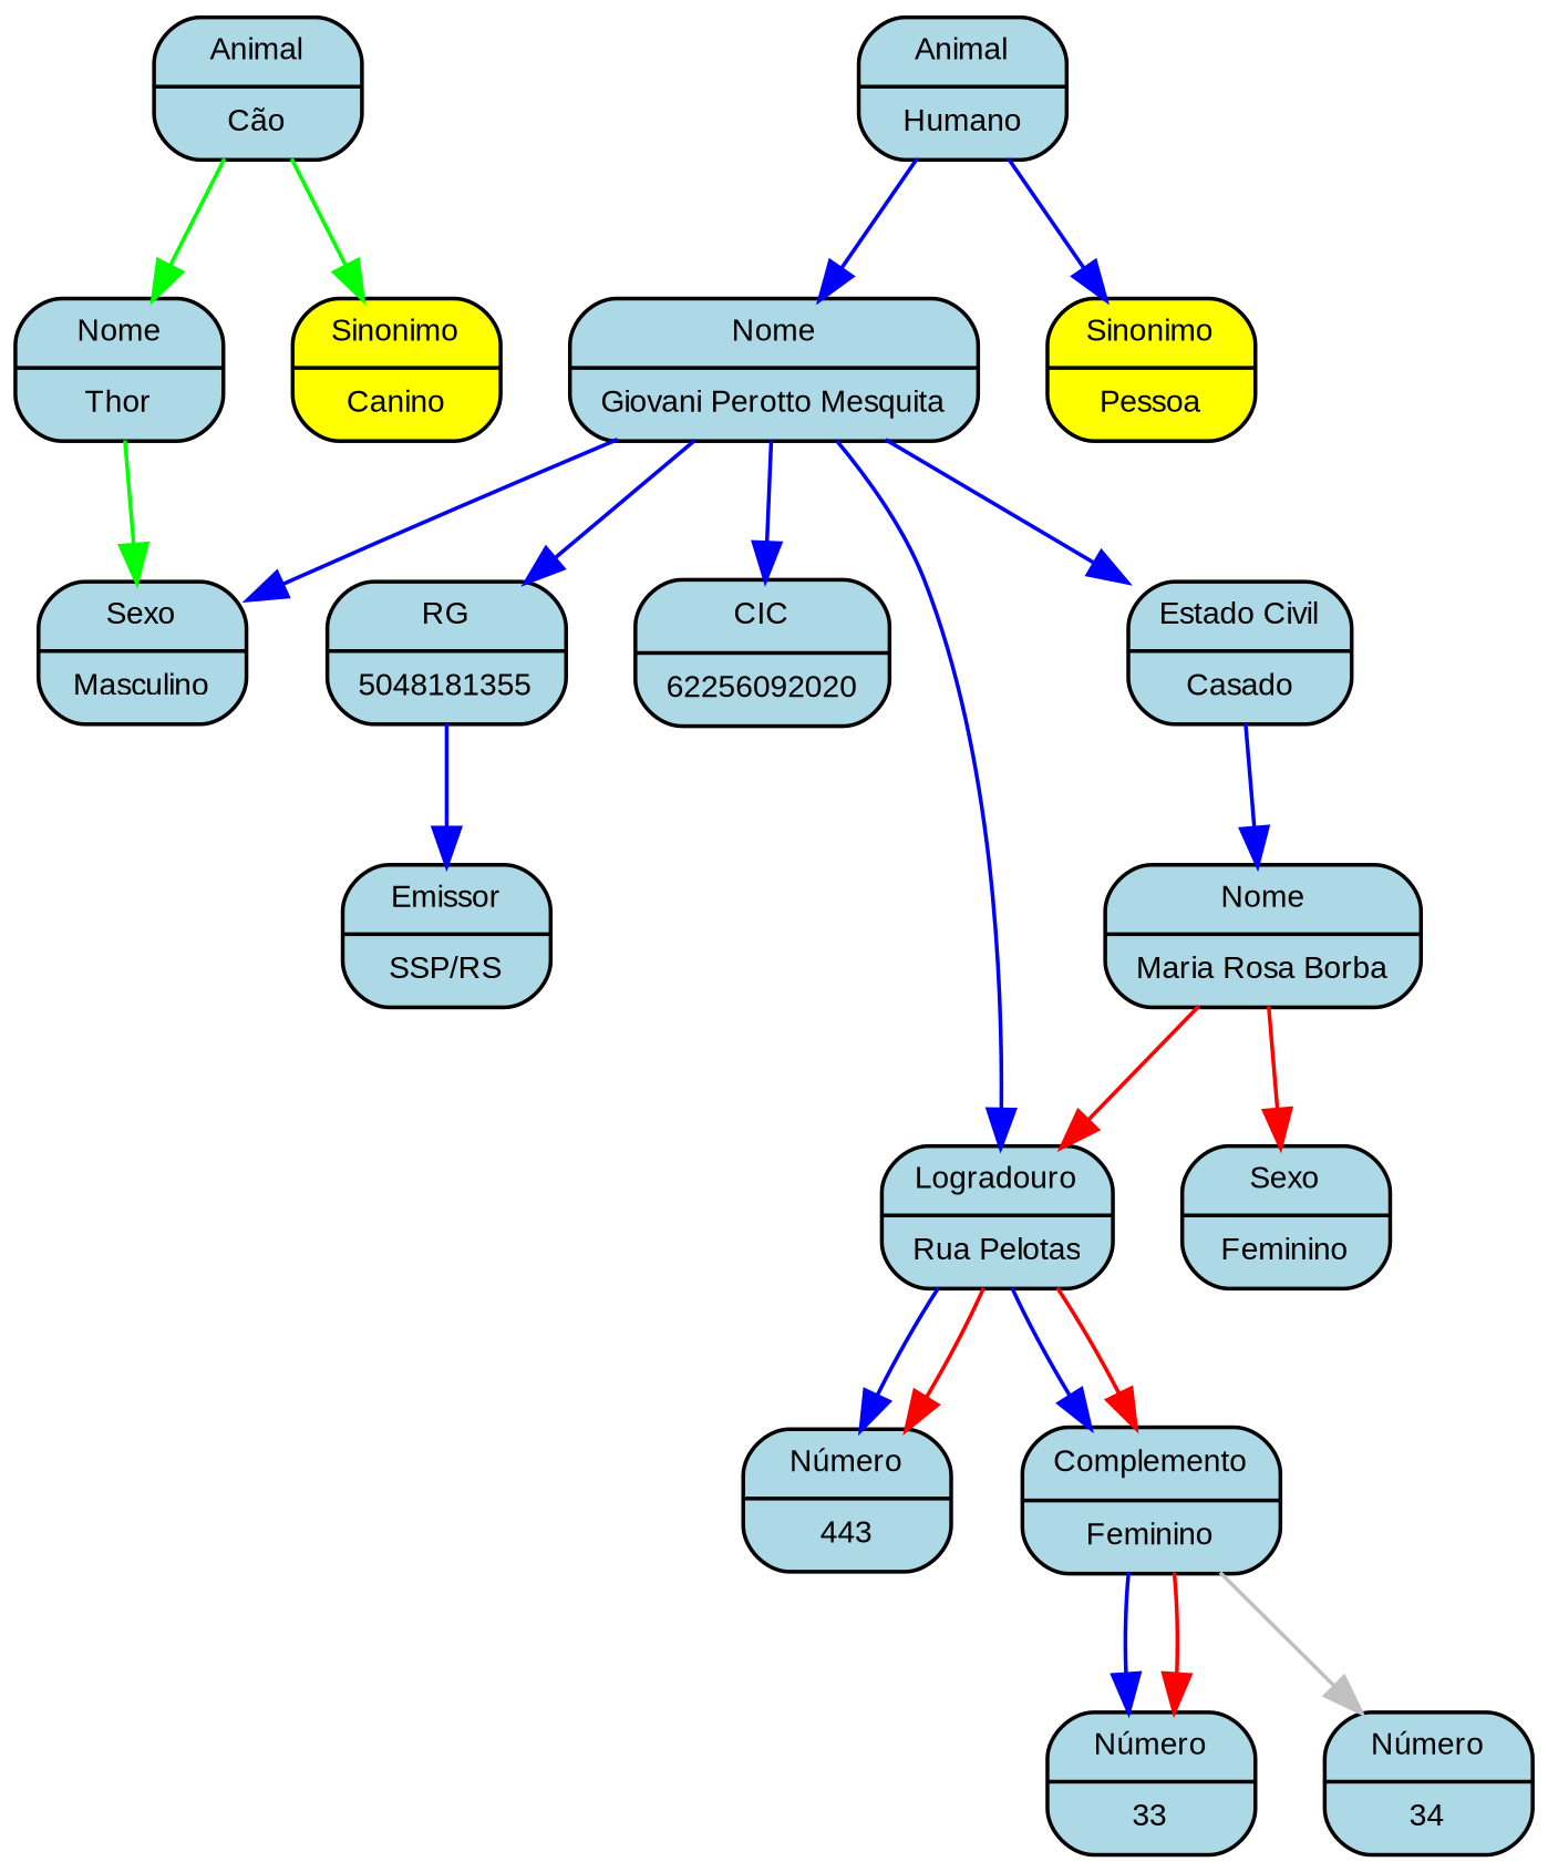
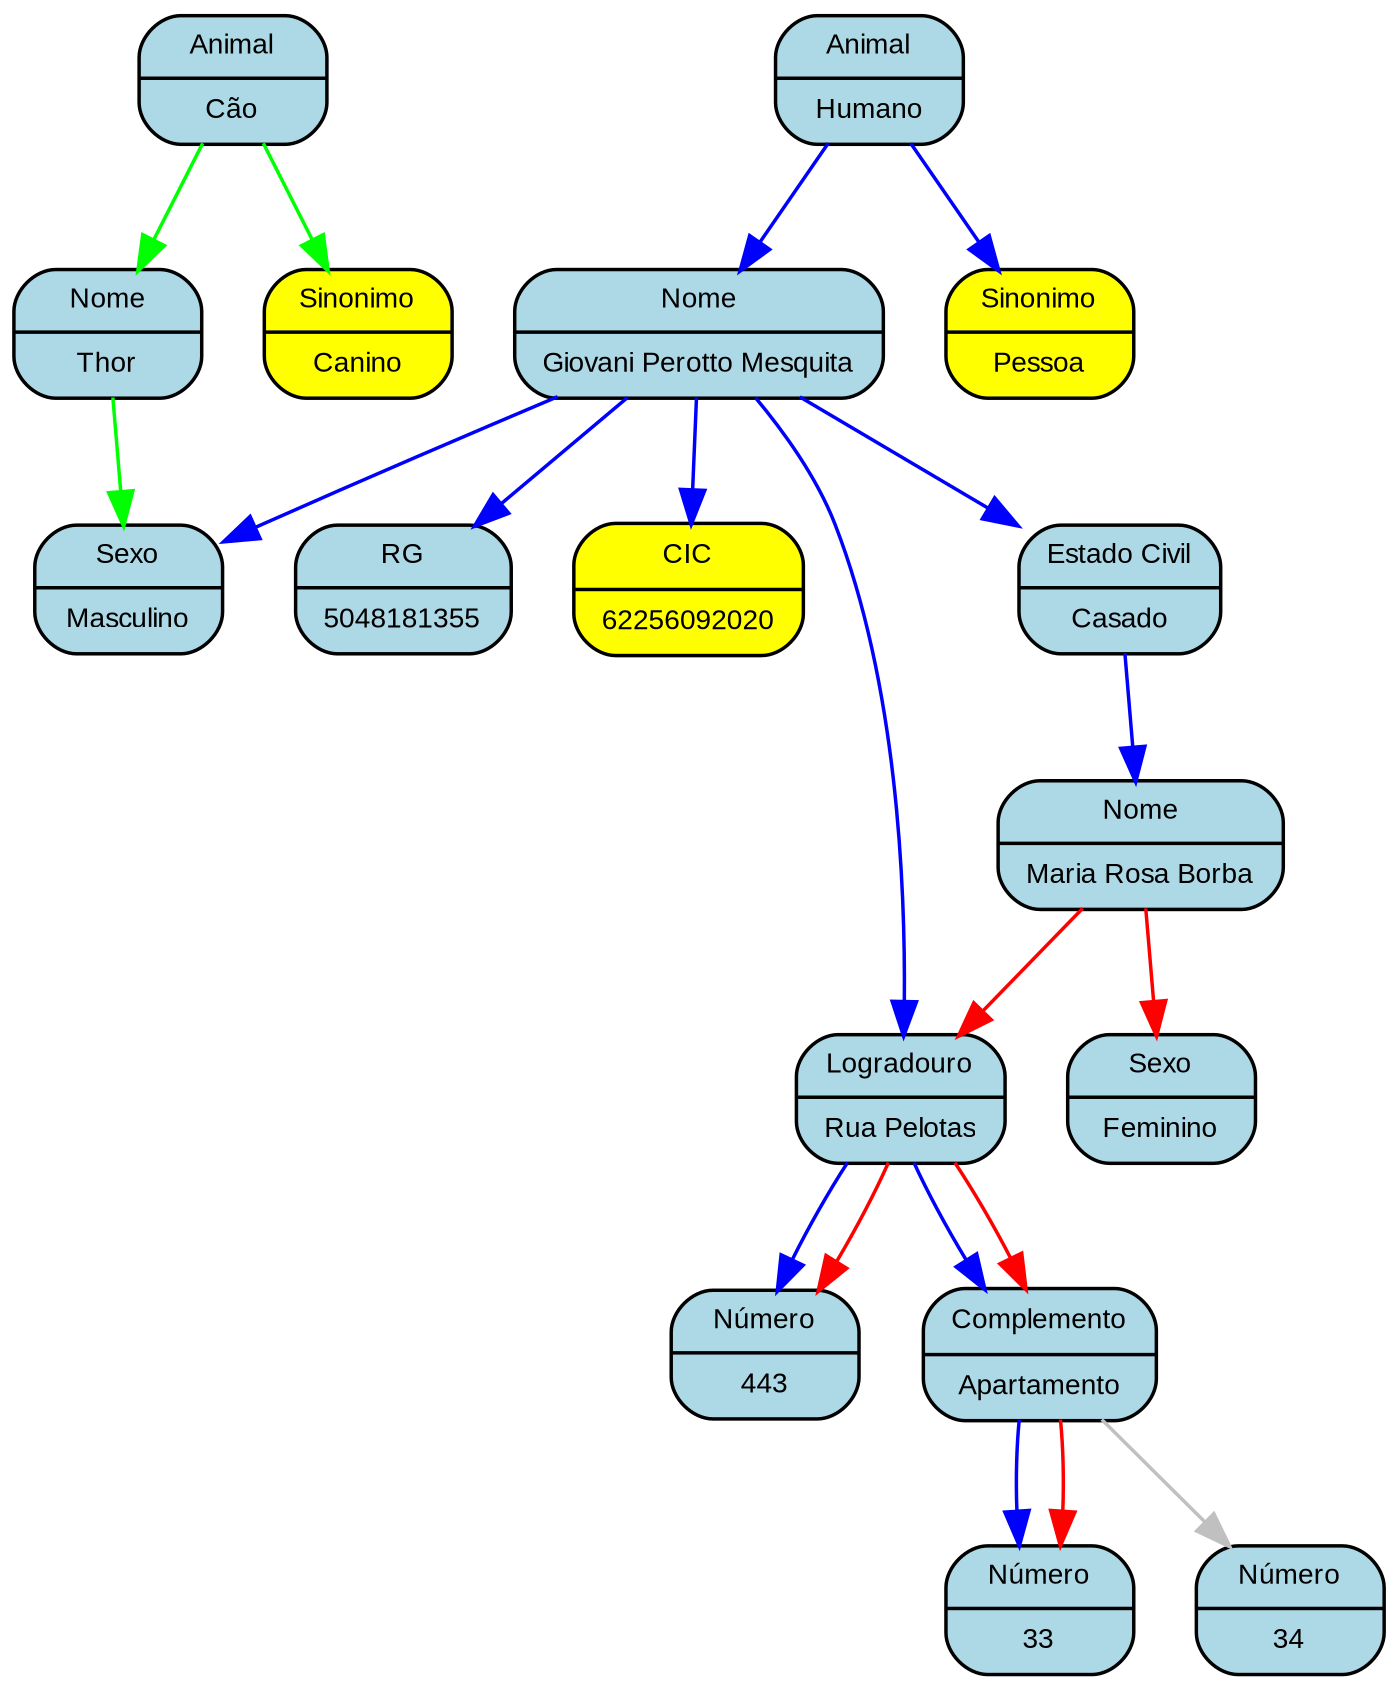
  digraph {
    node [fillcolor=lightblue fontname=Arial fontsize=8 shape=record style="rounded,filled"]
    edge [color=blue]
    n1 [label="{Nome|Giovani Perotto Mesquita}"]
    n2 [label="{RG|5048181355}"]
-   n3 [label="{CIC|62256092020}"]
+   n3 [fillcolor=yellow label="{CIC|62256092020}"]
    n4 [label="{Logradouro|Rua Pelotas}"]
    n5 [label="{Sexo|Masculino}"]
    n6 [label="{Estado Civil|Casado}"]
-   n7 [label="{Emissor|SSP/RS}"]
    n8 [label="{Número|443}"]
-   n9 [label="{Complemento|Feminino}"]
+   n9 [label="{Complemento|Apartamento}"]
    n10 [label="{Nome|Maria Rosa Borba}"]
    n11 [label="{Número|33}"]
    n12 [label="{Número|34}"]
    n13 [label="{Animal|Humano}"]
    n14 [fillcolor=yellow label="{Sinonimo|Pessoa}"]
    n15 [label="{Animal|Cão}"]
    n16 [label="{Nome|Thor}"]
    n17 [fillcolor=yellow label="{Sinonimo|Canino}"]
    n18 [label="{Sexo|Feminino}"]
    n1 -> n2
    n1 -> n3
    n1 -> n4
    n1 -> n5
    n1 -> n6
-   n2 -> n7
    n4 -> n8
    n4 -> n8 [color=red]
    n4 -> n9
    n4 -> n9 [color=red]
    n6 -> n10
    n9 -> n11
    n9 -> n11 [color=red]
    n9 -> n12 [color=gray]
    n10 -> n4 [color=red]
    n10 -> n18 [color=red]
    n13 -> n1
    n13 -> n14
    n15 -> n16 [color=green]
    n15 -> n17 [color=green]
    n16 -> n5 [color=green]
  }
